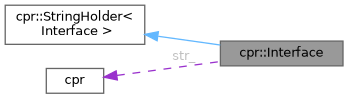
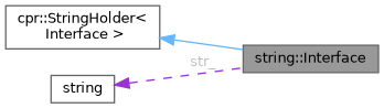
  digraph {
    rankdir=LR
    node [color=gray40 fillcolor=white fontname=Helvetica fontsize=10 shape=box style=filled]
    edge [dir=back fontname=Helvetica fontsize=10 labelfontname=Helvetica labelfontsize=10]
-   n1 [fillcolor=grey60 fontcolor=black height=0.2 label="cpr::Interface" width=0.4]
+   n1 [fillcolor=grey60 fontcolor=black height=0.2 label="string::Interface" width=0.4]
    n2 [height=0.2 label="cpr::StringHolder\<\l Interface \>" width=0.4]
-   n3 [height=0.2 label=cpr width=0.4]
+   n3 [height=0.2 label=string width=0.4]
    n2 -> n1 [color=steelblue1 style=solid]
    n3 -> n1 [color=darkorchid3 fontcolor=grey label=" str_" style=dashed]
  }
